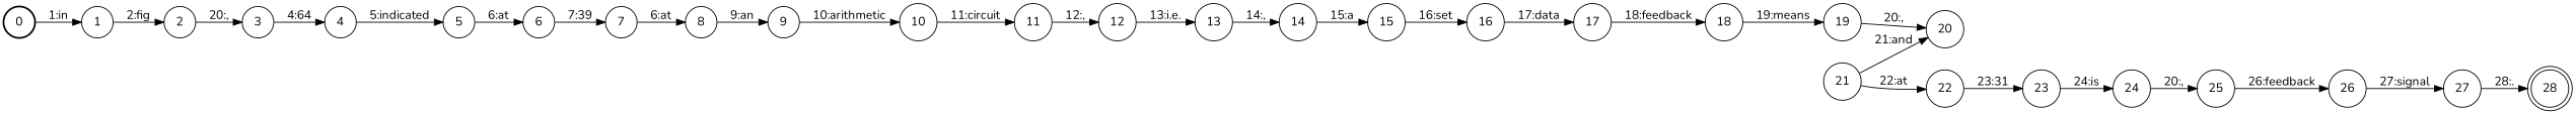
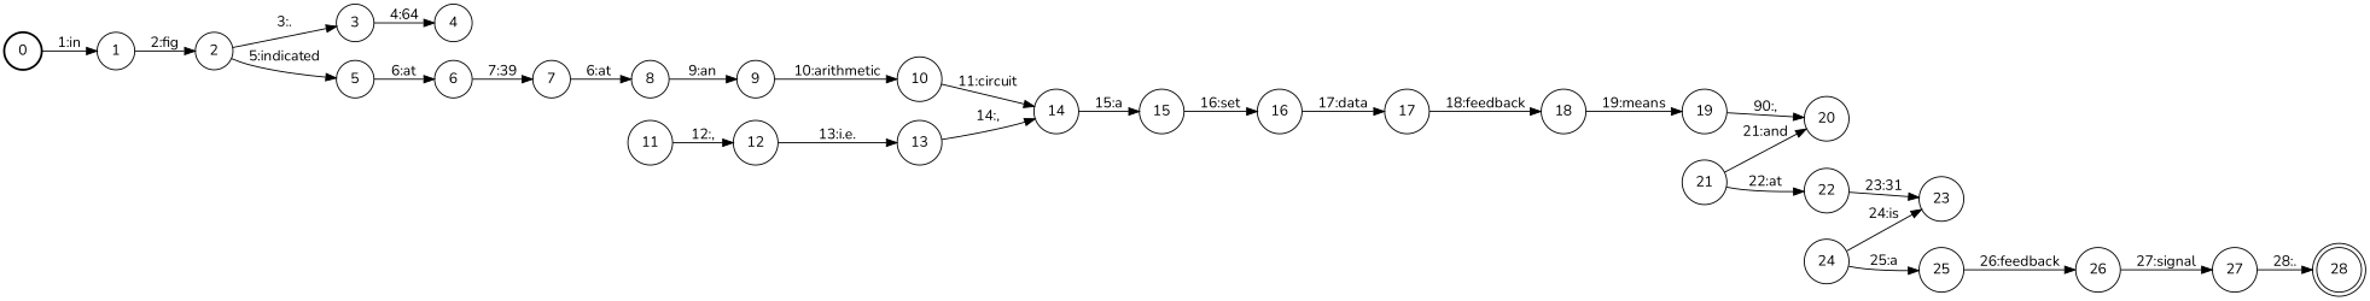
  digraph {
    fontname=Nunito
    nodesep=0.25
    rankdir=LR
    ranksep=0.4
    node [fontname=Nunito fontsize=14 shape=circle style=solid]
    edge [fontname=Nunito fontsize=14]
    n1 [label=0 style=bold]
    n2 [label=1]
    n3 [label=2]
    n4 [label=3]
    n5 [label=4]
    n6 [label=5]
    n7 [label=6]
    n8 [label=7]
    n9 [label=8]
    n10 [label=9]
    n11 [label=10]
    n12 [label=11]
    n13 [label=12]
    n14 [label=13]
    n15 [label=14]
    n16 [label=15]
    n17 [label=16]
    n18 [label=17]
    n19 [label=18]
    n20 [label=19]
    n21 [label=20]
    n22 [label=21]
    n23 [label=22]
    n24 [label=23]
    n25 [label=24]
    n26 [label=25]
    n27 [label=26]
    n28 [label=27]
    n29 [label=28 shape=doublecircle]
    n1 -> n2 [label="1:in"]
    n2 -> n3 [label="2:fig"]
-   n3 -> n4 [label="20:,"]
+   n3 -> n4 [label="3:."]
    n4 -> n5 [label="4:64"]
-   n5 -> n6 [label="5:indicated"]
+   n3 -> n6 [label="5:indicated"]
    n6 -> n7 [label="6:at"]
    n7 -> n8 [label="7:39"]
    n8 -> n9 [label="6:at"]
    n9 -> n10 [label="9:an"]
    n10 -> n11 [label="10:arithmetic"]
-   n11 -> n12 [label="11:circuit"]
+   n11 -> n15 [label="11:circuit"]
    n12 -> n13 [label="12:,"]
    n13 -> n14 [label="13:i.e."]
    n14 -> n15 [label="14:,"]
    n15 -> n16 [label="15:a"]
    n16 -> n17 [label="16:set"]
    n17 -> n18 [label="17:data"]
    n18 -> n19 [label="18:feedback"]
    n19 -> n20 [label="19:means"]
-   n20 -> n21 [label="20:,"]
+   n20 -> n21 [label="90:,"]
    n22 -> n21 [label="21:and"]
    n22 -> n23 [label="22:at"]
    n23 -> n24 [label="23:31"]
-   n24 -> n25 [label="24:is"]
-   n25 -> n26 [label="20:,"]
+   n25 -> n24 [label="24:is"]
+   n25 -> n26 [label="25:a"]
    n26 -> n27 [label="26:feedback"]
    n27 -> n28 [label="27:signal"]
    n28 -> n29 [label="28:."]
  }
